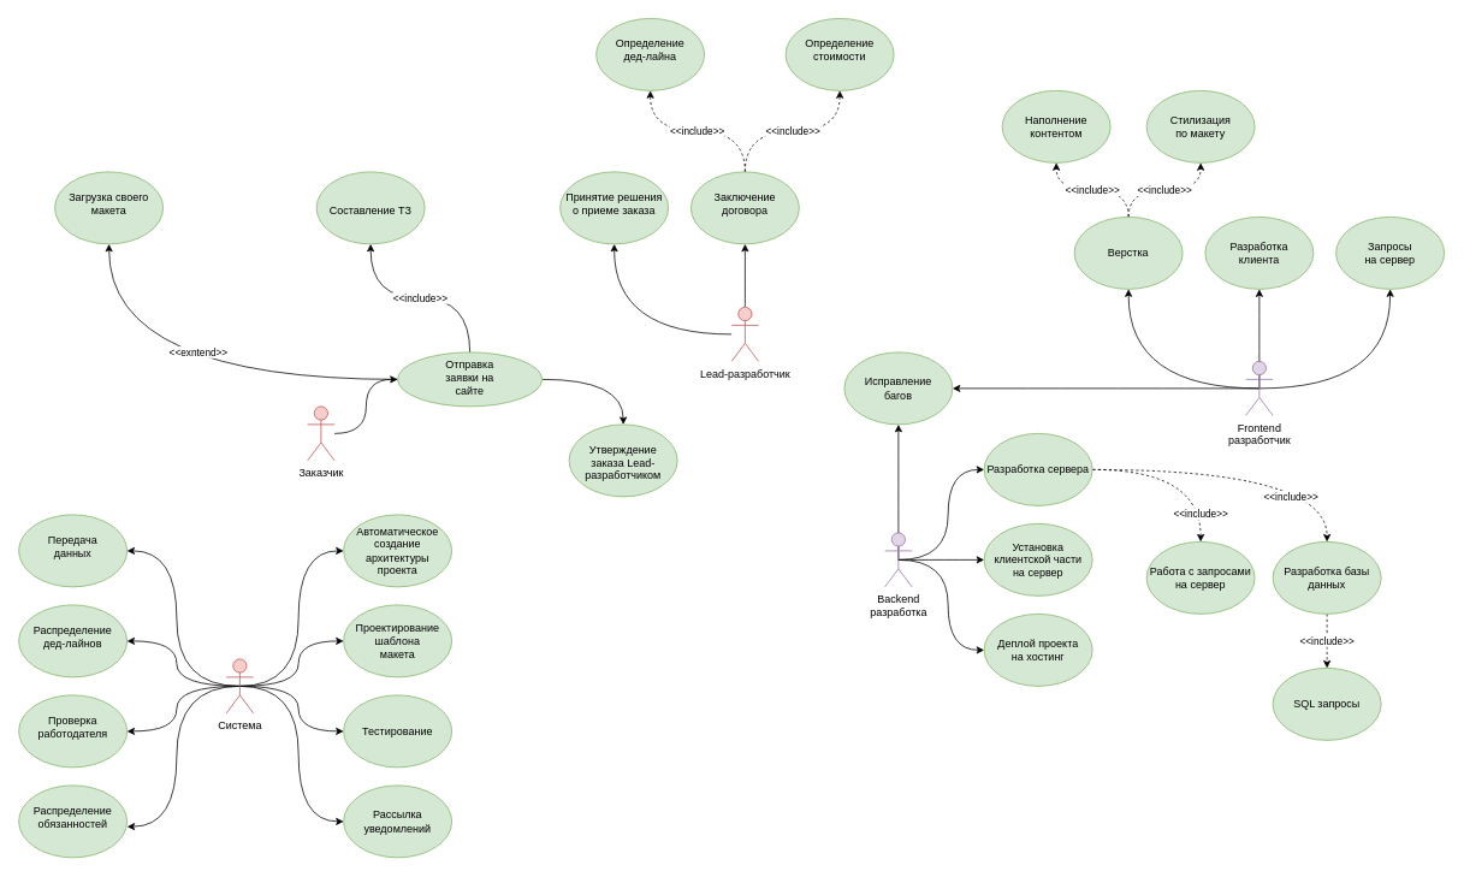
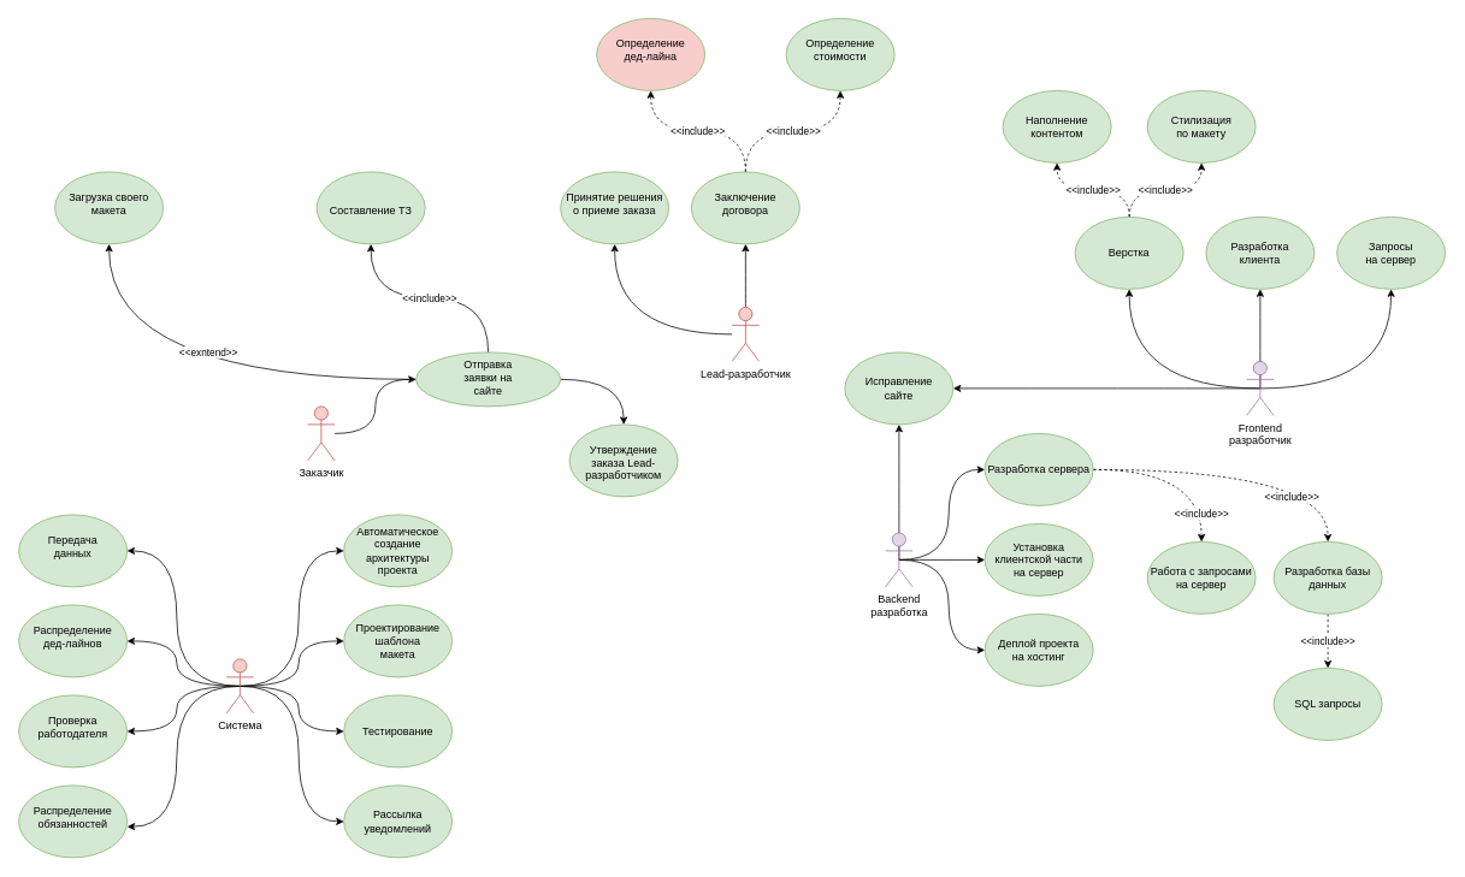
  <mxCell id="0" />
  <mxCell id="1" parent="0" />
  <mxCell id="2" value="" style="edgeStyle=orthogonalEdgeStyle;rounded=0;orthogonalLoop=1;jettySize=auto;html=1;curved=1;" edge="1" parent="1" source="3" target="7"><mxGeometry relative="1" as="geometry" /></mxCell>
  <mxCell id="3" value="Заказчик" style="shape=umlActor;verticalLabelPosition=bottom;verticalAlign=top;html=1;outlineConnect=0;fillColor=#f8cecc;strokeColor=#b85450;" vertex="1" parent="1"><mxGeometry x="340" y="450" width="30" height="60" as="geometry" /></mxCell>
  <mxCell id="4" value="&amp;lt;&amp;lt;include&amp;gt;&amp;gt;" style="edgeStyle=orthogonalEdgeStyle;curved=1;rounded=0;orthogonalLoop=1;jettySize=auto;html=1;" edge="1" parent="1" source="7" target="8"><mxGeometry relative="1" as="geometry" /></mxCell>
  <mxCell id="5" value="" style="edgeStyle=orthogonalEdgeStyle;curved=1;rounded=0;orthogonalLoop=1;jettySize=auto;html=1;" edge="1" parent="1" source="7" target="28"><mxGeometry relative="1" as="geometry" /></mxCell>
  <mxCell id="6" value="&amp;lt;&amp;lt;exntend&amp;gt;&amp;gt;" style="edgeStyle=orthogonalEdgeStyle;curved=1;rounded=0;orthogonalLoop=1;jettySize=auto;html=1;" edge="1" parent="1" source="7" target="29"><mxGeometry x="-0.061" y="-30" relative="1" as="geometry"><mxPoint as="offset" /></mxGeometry></mxCell>
- <mxCell id="7" value="Отправка&lt;br&gt;заявки на&lt;br&gt;сайте" style="ellipse;whiteSpace=wrap;html=1;verticalAlign=top;fillColor=#d5e8d4;strokeColor=#82b366;" vertex="1" parent="1"><mxGeometry x="440" y="390" width="160" height="60" as="geometry" /></mxCell>
+ <mxCell id="7" value="Отправка&lt;br&gt;заявки на&lt;br&gt;сайте" style="ellipse;whiteSpace=wrap;html=1;verticalAlign=top;fillColor=#d5e8d4;strokeColor=#82b366;" vertex="1" parent="1"><mxGeometry x="460" y="390" width="160" height="60" as="geometry" /></mxCell>
  <mxCell id="8" value="&lt;br&gt;&lt;br&gt;Составление ТЗ" style="ellipse;whiteSpace=wrap;html=1;verticalAlign=top;strokeColor=#82b366;fillColor=#d5e8d4;" vertex="1" parent="1"><mxGeometry x="350" y="190" width="120" height="80" as="geometry" /></mxCell>
  <mxCell id="9" value="" style="edgeStyle=orthogonalEdgeStyle;curved=1;rounded=0;orthogonalLoop=1;jettySize=auto;html=1;" edge="1" parent="1" source="11" target="14"><mxGeometry relative="1" as="geometry" /></mxCell>
  <mxCell id="10" value="" style="edgeStyle=orthogonalEdgeStyle;curved=1;rounded=0;orthogonalLoop=1;jettySize=auto;html=1;" edge="1" parent="1" source="11" target="27"><mxGeometry relative="1" as="geometry" /></mxCell>
  <mxCell id="11" value="Lead-разработчик" style="shape=umlActor;verticalLabelPosition=bottom;verticalAlign=top;html=1;outlineConnect=0;fillColor=#f8cecc;strokeColor=#b85450;" vertex="1" parent="1"><mxGeometry x="810" y="340" width="30" height="60" as="geometry" /></mxCell>
  <mxCell id="12" value="&amp;lt;&amp;lt;include&amp;gt;&amp;gt;" style="edgeStyle=orthogonalEdgeStyle;curved=1;rounded=0;orthogonalLoop=1;jettySize=auto;html=1;dashed=1;" edge="1" parent="1" source="14" target="15"><mxGeometry relative="1" as="geometry" /></mxCell>
  <mxCell id="13" value="&amp;lt;&amp;lt;include&amp;gt;&amp;gt;" style="edgeStyle=orthogonalEdgeStyle;curved=1;rounded=0;orthogonalLoop=1;jettySize=auto;html=1;dashed=1;" edge="1" parent="1" source="14" target="16"><mxGeometry relative="1" as="geometry" /></mxCell>
  <mxCell id="14" value="&lt;br&gt;Заключение договора" style="ellipse;whiteSpace=wrap;html=1;verticalAlign=top;strokeColor=#82b366;fillColor=#d5e8d4;" vertex="1" parent="1"><mxGeometry x="765" y="190" width="120" height="80" as="geometry" /></mxCell>
  <mxCell id="15" value="&lt;br&gt;Определение&lt;br&gt;стоимости" style="ellipse;whiteSpace=wrap;html=1;verticalAlign=top;strokeColor=#82b366;fillColor=#d5e8d4;" vertex="1" parent="1"><mxGeometry x="870" y="20" width="120" height="80" as="geometry" /></mxCell>
- <mxCell id="16" value="&lt;br&gt;Определение&lt;br&gt;дед-лайна" style="ellipse;whiteSpace=wrap;html=1;verticalAlign=top;strokeColor=#82b366;fillColor=#d5e8d4;" vertex="1" parent="1"><mxGeometry x="660" y="20" width="120" height="80" as="geometry" /></mxCell>
+ <mxCell id="16" value="&lt;br&gt;Определение&lt;br&gt;дед-лайна" style="ellipse;whiteSpace=wrap;html=1;verticalAlign=top;strokeColor=#82b366;fillColor=#f8cecc;" vertex="1" parent="1"><mxGeometry x="660" y="20" width="120" height="80" as="geometry" /></mxCell>
  <mxCell id="17" style="edgeStyle=orthogonalEdgeStyle;curved=1;rounded=0;orthogonalLoop=1;jettySize=auto;html=1;exitX=0.5;exitY=0.5;exitDx=0;exitDy=0;exitPerimeter=0;entryX=1;entryY=0.5;entryDx=0;entryDy=0;" edge="1" parent="1" source="25" target="30"><mxGeometry relative="1" as="geometry" /></mxCell>
  <mxCell id="18" style="edgeStyle=orthogonalEdgeStyle;curved=1;rounded=0;orthogonalLoop=1;jettySize=auto;html=1;exitX=0.5;exitY=0.5;exitDx=0;exitDy=0;exitPerimeter=0;entryX=1.001;entryY=0.571;entryDx=0;entryDy=0;entryPerimeter=0;" edge="1" parent="1" source="25" target="31"><mxGeometry relative="1" as="geometry" /></mxCell>
  <mxCell id="19" style="edgeStyle=orthogonalEdgeStyle;curved=1;rounded=0;orthogonalLoop=1;jettySize=auto;html=1;exitX=0.5;exitY=0.5;exitDx=0;exitDy=0;exitPerimeter=0;entryX=1;entryY=0.5;entryDx=0;entryDy=0;" edge="1" parent="1" source="25" target="32"><mxGeometry relative="1" as="geometry" /></mxCell>
  <mxCell id="20" style="edgeStyle=orthogonalEdgeStyle;curved=1;rounded=0;orthogonalLoop=1;jettySize=auto;html=1;exitX=0.5;exitY=0.5;exitDx=0;exitDy=0;exitPerimeter=0;entryX=1;entryY=0.5;entryDx=0;entryDy=0;" edge="1" parent="1" source="25" target="26"><mxGeometry relative="1" as="geometry" /></mxCell>
  <mxCell id="21" style="edgeStyle=orthogonalEdgeStyle;curved=1;rounded=0;orthogonalLoop=1;jettySize=auto;html=1;exitX=0.5;exitY=0.5;exitDx=0;exitDy=0;exitPerimeter=0;entryX=0;entryY=0.5;entryDx=0;entryDy=0;" edge="1" parent="1" source="25" target="33"><mxGeometry relative="1" as="geometry" /></mxCell>
  <mxCell id="22" style="edgeStyle=orthogonalEdgeStyle;curved=1;rounded=0;orthogonalLoop=1;jettySize=auto;html=1;exitX=0.5;exitY=0.5;exitDx=0;exitDy=0;exitPerimeter=0;entryX=0;entryY=0.5;entryDx=0;entryDy=0;" edge="1" parent="1" source="25" target="36"><mxGeometry relative="1" as="geometry" /></mxCell>
  <mxCell id="23" style="edgeStyle=orthogonalEdgeStyle;curved=1;rounded=0;orthogonalLoop=1;jettySize=auto;html=1;exitX=0.5;exitY=0.5;exitDx=0;exitDy=0;exitPerimeter=0;entryX=0;entryY=0.5;entryDx=0;entryDy=0;" edge="1" parent="1" source="25" target="34"><mxGeometry relative="1" as="geometry" /></mxCell>
  <mxCell id="24" style="edgeStyle=orthogonalEdgeStyle;curved=1;rounded=0;orthogonalLoop=1;jettySize=auto;html=1;exitX=0.5;exitY=0.5;exitDx=0;exitDy=0;exitPerimeter=0;entryX=0;entryY=0.5;entryDx=0;entryDy=0;" edge="1" parent="1" source="25" target="35"><mxGeometry relative="1" as="geometry" /></mxCell>
  <mxCell id="25" value="Система" style="shape=umlActor;verticalLabelPosition=bottom;verticalAlign=top;html=1;outlineConnect=0;fillColor=#f8cecc;strokeColor=#b85450;" vertex="1" parent="1"><mxGeometry x="250" y="730" width="30" height="60" as="geometry" /></mxCell>
  <mxCell id="26" value="&lt;br&gt;Проверка&lt;br&gt;работодателя" style="ellipse;whiteSpace=wrap;html=1;verticalAlign=top;strokeColor=#82b366;fillColor=#d5e8d4;" vertex="1" parent="1"><mxGeometry x="20" y="770" width="120" height="80" as="geometry" /></mxCell>
  <mxCell id="27" value="&lt;br&gt;Принятие решения&lt;br&gt;о приеме заказа" style="ellipse;whiteSpace=wrap;html=1;verticalAlign=top;strokeColor=#82b366;fillColor=#d5e8d4;" vertex="1" parent="1"><mxGeometry x="620" y="190" width="120" height="80" as="geometry" /></mxCell>
  <mxCell id="28" value="&lt;br&gt;Утверждение&lt;br&gt;заказа Lead-разработчиком" style="ellipse;whiteSpace=wrap;html=1;verticalAlign=top;strokeColor=#82b366;fillColor=#d5e8d4;" vertex="1" parent="1"><mxGeometry x="630" y="470" width="120" height="80" as="geometry" /></mxCell>
  <mxCell id="29" value="&lt;br&gt;Загрузка своего макета" style="ellipse;whiteSpace=wrap;html=1;verticalAlign=top;strokeColor=#82b366;fillColor=#d5e8d4;" vertex="1" parent="1"><mxGeometry x="60" y="190" width="120" height="80" as="geometry" /></mxCell>
  <mxCell id="30" value="&lt;br&gt;Передача&lt;br&gt;данных" style="ellipse;whiteSpace=wrap;html=1;verticalAlign=top;strokeColor=#82b366;fillColor=#d5e8d4;" vertex="1" parent="1"><mxGeometry x="20" y="570" width="120" height="80" as="geometry" /></mxCell>
  <mxCell id="31" value="&lt;br&gt;Распределение&lt;br&gt;обязанностей" style="ellipse;whiteSpace=wrap;html=1;verticalAlign=top;strokeColor=#82b366;fillColor=#d5e8d4;" vertex="1" parent="1"><mxGeometry x="20" y="870" width="120" height="80" as="geometry" /></mxCell>
  <mxCell id="32" value="&lt;br&gt;Распределение&lt;br&gt;дед-лайнов" style="ellipse;whiteSpace=wrap;html=1;verticalAlign=top;strokeColor=#82b366;fillColor=#d5e8d4;" vertex="1" parent="1"><mxGeometry x="20" y="670" width="120" height="80" as="geometry" /></mxCell>
  <mxCell id="33" value="Автоматическое&lt;br&gt;создание&lt;br&gt;архитектуры&lt;br&gt;проекта" style="ellipse;whiteSpace=wrap;html=1;fillColor=#d5e8d4;strokeColor=#82b366;" vertex="1" parent="1"><mxGeometry x="380" y="570" width="120" height="80" as="geometry" /></mxCell>
  <mxCell id="34" value="Проектирование&lt;br&gt;шаблона&lt;br&gt;макета" style="ellipse;whiteSpace=wrap;html=1;fillColor=#d5e8d4;strokeColor=#82b366;" vertex="1" parent="1"><mxGeometry x="380" y="670" width="120" height="80" as="geometry" /></mxCell>
  <mxCell id="35" value="Тестирование" style="ellipse;whiteSpace=wrap;html=1;fillColor=#d5e8d4;strokeColor=#82b366;" vertex="1" parent="1"><mxGeometry x="380" y="770" width="120" height="80" as="geometry" /></mxCell>
  <mxCell id="36" value="Рассылка&lt;br&gt;уведомлений" style="ellipse;whiteSpace=wrap;html=1;fillColor=#d5e8d4;strokeColor=#82b366;" vertex="1" parent="1"><mxGeometry x="380" y="870" width="120" height="80" as="geometry" /></mxCell>
  <mxCell id="37" style="edgeStyle=orthogonalEdgeStyle;curved=1;rounded=0;orthogonalLoop=1;jettySize=auto;html=1;exitX=0.5;exitY=0.5;exitDx=0;exitDy=0;exitPerimeter=0;" edge="1" parent="1" source="41" target="42"><mxGeometry relative="1" as="geometry" /></mxCell>
  <mxCell id="38" style="edgeStyle=orthogonalEdgeStyle;curved=1;rounded=0;orthogonalLoop=1;jettySize=auto;html=1;exitX=0.5;exitY=0.5;exitDx=0;exitDy=0;exitPerimeter=0;" edge="1" parent="1" source="41" target="46"><mxGeometry relative="1" as="geometry" /></mxCell>
  <mxCell id="39" style="edgeStyle=orthogonalEdgeStyle;curved=1;rounded=0;orthogonalLoop=1;jettySize=auto;html=1;exitX=0.5;exitY=0.5;exitDx=0;exitDy=0;exitPerimeter=0;entryX=0.5;entryY=1;entryDx=0;entryDy=0;" edge="1" parent="1" source="41" target="43"><mxGeometry relative="1" as="geometry" /></mxCell>
  <mxCell id="40" style="edgeStyle=orthogonalEdgeStyle;curved=1;rounded=0;orthogonalLoop=1;jettySize=auto;html=1;exitX=0.5;exitY=0.5;exitDx=0;exitDy=0;exitPerimeter=0;entryX=1;entryY=0.5;entryDx=0;entryDy=0;" edge="1" parent="1" source="41" target="63"><mxGeometry relative="1" as="geometry" /></mxCell>
  <mxCell id="41" value="Frontend&lt;br&gt;разработчик" style="shape=umlActor;verticalLabelPosition=bottom;verticalAlign=top;html=1;outlineConnect=0;fillColor=#e1d5e7;strokeColor=#9673a6;" vertex="1" parent="1"><mxGeometry x="1380" y="400" width="30" height="60" as="geometry" /></mxCell>
  <mxCell id="42" value="Запросы&lt;br&gt;на сервер" style="ellipse;whiteSpace=wrap;html=1;fillColor=#d5e8d4;strokeColor=#82b366;" vertex="1" parent="1"><mxGeometry x="1480" y="240" width="120" height="80" as="geometry" /></mxCell>
  <mxCell id="43" value="Разработка&lt;br&gt;клиента" style="ellipse;whiteSpace=wrap;html=1;fillColor=#d5e8d4;strokeColor=#82b366;" vertex="1" parent="1"><mxGeometry x="1335" y="240" width="120" height="80" as="geometry" /></mxCell>
  <mxCell id="44" value="&amp;lt;&amp;lt;include&amp;gt;&amp;gt;" style="edgeStyle=orthogonalEdgeStyle;curved=1;rounded=0;orthogonalLoop=1;jettySize=auto;html=1;dashed=1;" edge="1" parent="1" source="46" target="47"><mxGeometry relative="1" as="geometry" /></mxCell>
  <mxCell id="45" value="&amp;lt;&amp;lt;include&amp;gt;&amp;gt;" style="edgeStyle=orthogonalEdgeStyle;curved=1;rounded=0;orthogonalLoop=1;jettySize=auto;html=1;dashed=1;" edge="1" parent="1" source="46" target="48"><mxGeometry relative="1" as="geometry" /></mxCell>
  <mxCell id="46" value="Верстка" style="ellipse;whiteSpace=wrap;html=1;fillColor=#d5e8d4;strokeColor=#82b366;" vertex="1" parent="1"><mxGeometry x="1190" y="240" width="120" height="80" as="geometry" /></mxCell>
  <mxCell id="47" value="Наполнение&lt;br&gt;контентом" style="ellipse;whiteSpace=wrap;html=1;strokeColor=#82b366;fillColor=#d5e8d4;" vertex="1" parent="1"><mxGeometry x="1110" y="100" width="120" height="80" as="geometry" /></mxCell>
  <mxCell id="48" value="Стилизация&lt;br&gt;по макету" style="ellipse;whiteSpace=wrap;html=1;strokeColor=#82b366;fillColor=#d5e8d4;" vertex="1" parent="1"><mxGeometry x="1270" y="100" width="120" height="80" as="geometry" /></mxCell>
  <mxCell id="49" style="edgeStyle=orthogonalEdgeStyle;curved=1;rounded=0;orthogonalLoop=1;jettySize=auto;html=1;exitX=0.5;exitY=0.5;exitDx=0;exitDy=0;exitPerimeter=0;entryX=0;entryY=0.5;entryDx=0;entryDy=0;" edge="1" parent="1" source="53" target="56"><mxGeometry relative="1" as="geometry" /></mxCell>
  <mxCell id="50" style="edgeStyle=orthogonalEdgeStyle;curved=1;rounded=0;orthogonalLoop=1;jettySize=auto;html=1;exitX=0.5;exitY=0.5;exitDx=0;exitDy=0;exitPerimeter=0;entryX=0;entryY=0.5;entryDx=0;entryDy=0;" edge="1" parent="1" source="53" target="57"><mxGeometry relative="1" as="geometry" /></mxCell>
  <mxCell id="51" style="edgeStyle=orthogonalEdgeStyle;curved=1;rounded=0;orthogonalLoop=1;jettySize=auto;html=1;exitX=0.5;exitY=0.5;exitDx=0;exitDy=0;exitPerimeter=0;entryX=0;entryY=0.5;entryDx=0;entryDy=0;" edge="1" parent="1" source="53" target="58"><mxGeometry relative="1" as="geometry" /></mxCell>
  <mxCell id="52" style="edgeStyle=orthogonalEdgeStyle;curved=1;rounded=0;orthogonalLoop=1;jettySize=auto;html=1;exitX=0.5;exitY=0.5;exitDx=0;exitDy=0;exitPerimeter=0;entryX=0.5;entryY=1;entryDx=0;entryDy=0;" edge="1" parent="1" source="53" target="63"><mxGeometry relative="1" as="geometry" /></mxCell>
  <mxCell id="53" value="Backend&lt;br&gt;разработка" style="shape=umlActor;verticalLabelPosition=bottom;verticalAlign=top;html=1;outlineConnect=0;fillColor=#e1d5e7;strokeColor=#9673a6;" vertex="1" parent="1"><mxGeometry x="980" y="590" width="30" height="60" as="geometry" /></mxCell>
  <mxCell id="54" value="&amp;lt;&amp;lt;include&amp;gt;&amp;gt;" style="edgeStyle=orthogonalEdgeStyle;curved=1;rounded=0;orthogonalLoop=1;jettySize=auto;html=1;dashed=1;" edge="1" parent="1" source="56" target="60"><mxGeometry x="0.294" y="-30" relative="1" as="geometry"><mxPoint as="offset" /></mxGeometry></mxCell>
  <mxCell id="55" value="&amp;lt;&amp;lt;include&amp;gt;&amp;gt;" style="edgeStyle=orthogonalEdgeStyle;curved=1;rounded=0;orthogonalLoop=1;jettySize=auto;html=1;dashed=1;" edge="1" parent="1" source="56" target="61"><mxGeometry x="0.7" relative="1" as="geometry"><mxPoint y="-1" as="offset" /></mxGeometry></mxCell>
  <mxCell id="56" value="Разработка сервера" style="ellipse;whiteSpace=wrap;html=1;fillColor=#d5e8d4;strokeColor=#82b366;" vertex="1" parent="1"><mxGeometry x="1090" y="480" width="120" height="80" as="geometry" /></mxCell>
  <mxCell id="57" value="Установка&lt;br&gt;клиентской части&lt;br&gt;на сервер" style="ellipse;whiteSpace=wrap;html=1;fillColor=#d5e8d4;strokeColor=#82b366;" vertex="1" parent="1"><mxGeometry x="1090" y="580" width="120" height="80" as="geometry" /></mxCell>
  <mxCell id="58" value="Деплой проекта&lt;br&gt;на хостинг" style="ellipse;whiteSpace=wrap;html=1;fillColor=#d5e8d4;strokeColor=#82b366;" vertex="1" parent="1"><mxGeometry x="1090" y="680" width="120" height="80" as="geometry" /></mxCell>
  <mxCell id="59" value="&amp;lt;&amp;lt;include&amp;gt;&amp;gt;" style="edgeStyle=orthogonalEdgeStyle;curved=1;rounded=0;orthogonalLoop=1;jettySize=auto;html=1;dashed=1;" edge="1" parent="1" source="60" target="62"><mxGeometry relative="1" as="geometry" /></mxCell>
  <mxCell id="60" value="Разработка базы данных" style="ellipse;whiteSpace=wrap;html=1;strokeColor=#82b366;fillColor=#d5e8d4;" vertex="1" parent="1"><mxGeometry x="1410" y="600" width="120" height="80" as="geometry" /></mxCell>
  <mxCell id="61" value="Работа с запросами на сервер" style="ellipse;whiteSpace=wrap;html=1;strokeColor=#82b366;fillColor=#d5e8d4;" vertex="1" parent="1"><mxGeometry x="1270" y="600" width="120" height="80" as="geometry" /></mxCell>
  <mxCell id="62" value="SQL запросы" style="ellipse;whiteSpace=wrap;html=1;strokeColor=#82b366;fillColor=#d5e8d4;" vertex="1" parent="1"><mxGeometry x="1410" y="740" width="120" height="80" as="geometry" /></mxCell>
- <mxCell id="63" value="Исправление&lt;br&gt;багов" style="ellipse;whiteSpace=wrap;html=1;fillColor=#d5e8d4;strokeColor=#82b366;" vertex="1" parent="1"><mxGeometry x="935" y="390" width="120" height="80" as="geometry" /></mxCell>
+ <mxCell id="63" value="Исправление&lt;br&gt;сайте" style="ellipse;whiteSpace=wrap;html=1;fillColor=#d5e8d4;strokeColor=#82b366;" vertex="1" parent="1"><mxGeometry x="935" y="390" width="120" height="80" as="geometry" /></mxCell>
